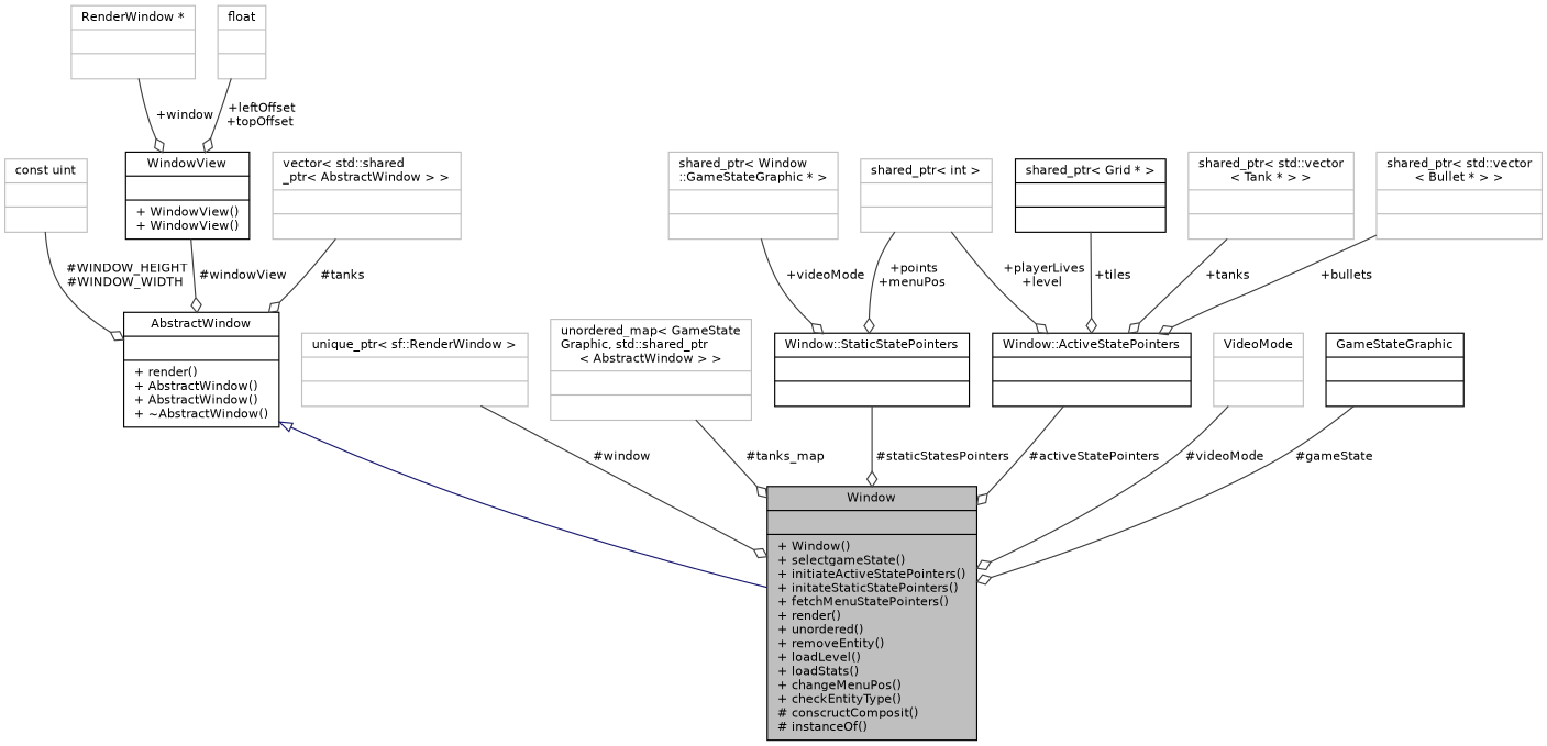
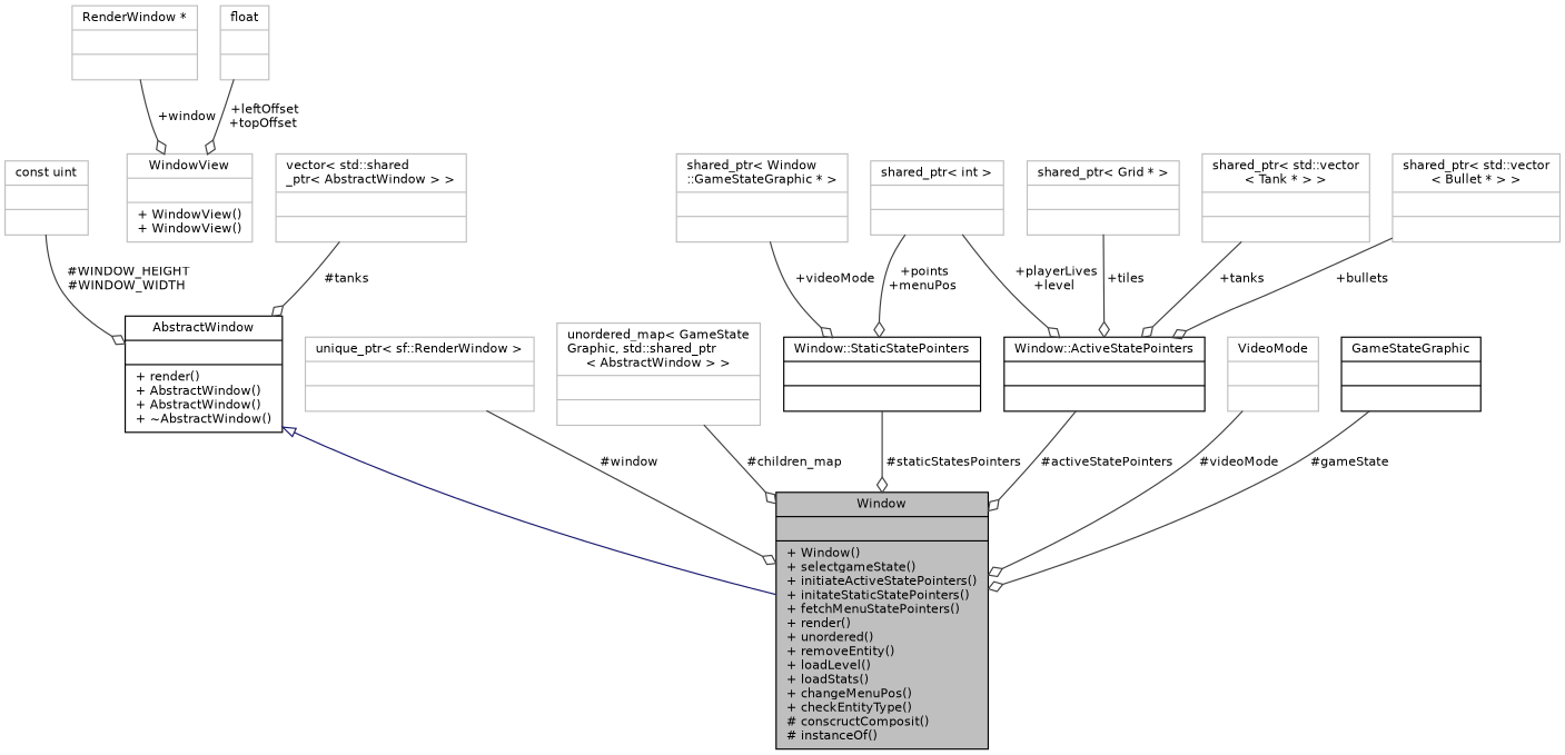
  digraph {
    node [color=grey75 fontname=Helvetica fontsize=10 shape=record]
    edge [color=grey25 fontname=Helvetica fontsize=10 labelfontname=Helvetica labelfontsize=10 style=solid arrowhead=odiamond]
    n1 [color=black fillcolor=grey75 fontcolor=black height=0.2 label="{Window\n||+ Window()\l+ selectgameState()\l+ initiateActiveStatePointers()\l+ initateStaticStatePointers()\l+ fetchMenuStatePointers()\l+ render()\l+ unordered()\l+ removeEntity()\l+ loadLevel()\l+ loadStats()\l+ changeMenuPos()\l+ checkEntityType()\l# conscructComposit()\l# instanceOf()\l}" style=filled width=0.4]
    n2 [color=black height=0.2 label="{AbstractWindow\n||+ render()\l+ AbstractWindow()\l+ AbstractWindow()\l+ ~AbstractWindow()\l}" width=0.4]
    n3 [height=0.2 label="{const uint\n||}" width=0.4]
-   n4 [color=black height=0.2 label="{WindowView\n||+ WindowView()\l+ WindowView()\l}" width=0.4]
+   n4 [height=0.2 label="{WindowView\n||+ WindowView()\l+ WindowView()\l}" width=0.4]
    n5 [height=0.2 label="{RenderWindow *\n||}" width=0.4]
    n6 [height=0.2 label="{float\n||}" width=0.4]
    n7 [height=0.2 label="{vector\< std::shared\l_ptr\< AbstractWindow \> \>\n||}" width=0.4]
    n8 [height=0.2 label="{unique_ptr\< sf::RenderWindow \>\n||}" width=0.4]
    n9 [height=0.2 label="{unordered_map\< GameState\lGraphic, std::shared_ptr\l\< AbstractWindow \> \>\n||}" width=0.4]
    n10 [color=black height=0.2 label="{Window::ActiveStatePointers\n||}" width=0.4]
    n11 [height=0.2 label="{shared_ptr\< int \>\n||}" width=0.4]
    n12 [color=black height=0.2 label="{Window::StaticStatePointers\n||}" width=0.4]
-   n13 [color=black height=0.2 label="{shared_ptr\< Grid * \>\n||}" width=0.4]
+   n13 [height=0.2 label="{shared_ptr\< Grid * \>\n||}" width=0.4]
    n14 [height=0.2 label="{shared_ptr\< std::vector\l\< Tank * \> \>\n||}" width=0.4]
    n15 [height=0.2 label="{shared_ptr\< std::vector\l\< Bullet * \> \>\n||}" width=0.4]
    n16 [height=0.2 label="{shared_ptr\< Window\l::GameStateGraphic * \>\n||}" width=0.4]
    n17 [height=0.2 label="{VideoMode\n||}" width=0.4]
    n18 [color=black height=0.2 label="{GameStateGraphic\n||}" width=0.4]
    n2 -> n1 [arrowtail=onormal color=midnightblue dir=back arrowhead=""]
    n3 -> n2 [label=" #WINDOW_HEIGHT\n#WINDOW_WIDTH"]
-   n4 -> n2 [label=" #windowView"]
    n5 -> n4 [label=" +window"]
    n6 -> n4 [label=" +leftOffset\n+topOffset"]
    n7 -> n2 [label=" #tanks"]
    n8 -> n1 [label=" #window"]
-   n9 -> n1 [label=" #tanks_map"]
+   n9 -> n1 [label=" #children_map"]
    n10 -> n1 [label=" #activeStatePointers"]
    n11 -> n10 [label=" +playerLives\n+level"]
    n11 -> n12 [label=" +points\n+menuPos"]
    n12 -> n1 [label=" #staticStatesPointers"]
    n13 -> n10 [label=" +tiles"]
    n14 -> n10 [label=" +tanks"]
    n15 -> n10 [label=" +bullets"]
    n16 -> n12 [label=" +videoMode"]
    n17 -> n1 [label=" #videoMode"]
    n18 -> n1 [label=" #gameState"]
  }
